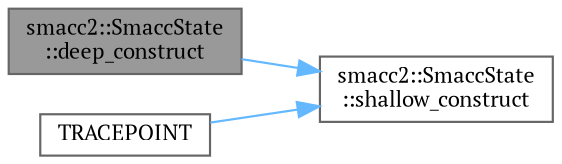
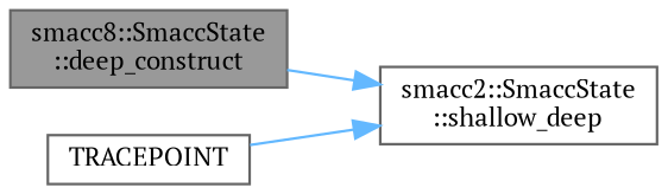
  digraph {
    fontname="PT Serif"
    rankdir=LR
    node [color=grey40 fillcolor=white fontname="PT Serif" fontsize=10 shape=box style=filled]
    edge [color=steelblue1 fontname="PT Serif" fontsize=10 labelfontname=Helvetica labelfontsize=10 style=solid]
-   n1 [color=gray40 fillcolor=grey60 fontcolor=black height=0.2 label="smacc2::SmaccState\l::deep_construct" width=0.4]
-   n2 [height=0.2 label="smacc2::SmaccState\l::shallow_construct" width=0.4]
+   n1 [color=gray40 fillcolor=grey60 fontcolor=black height=0.2 label="smacc8::SmaccState\l::deep_construct" width=0.4]
+   n2 [height=0.2 label="smacc2::SmaccState\l::shallow_deep" width=0.4]
    n3 [height=0.2 label=TRACEPOINT width=0.4]
    n1 -> n2
    n3 -> n2
  }
